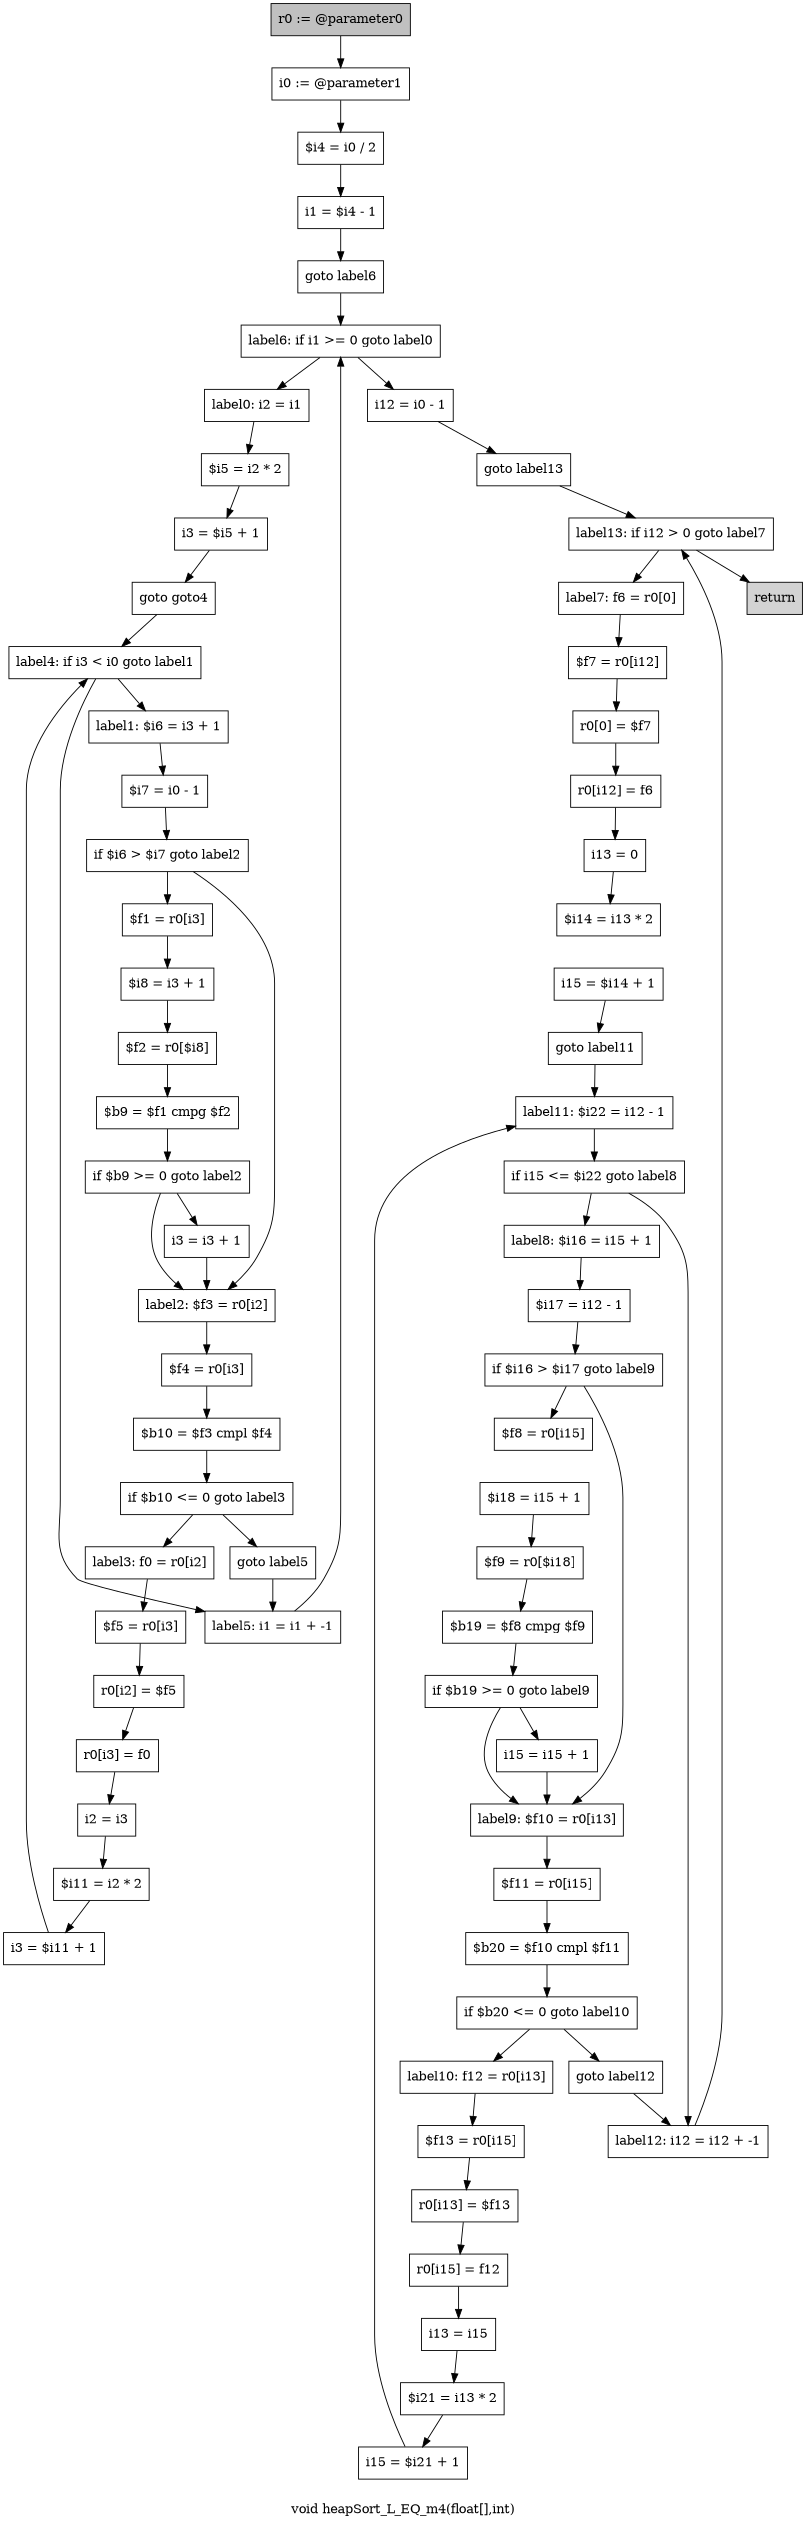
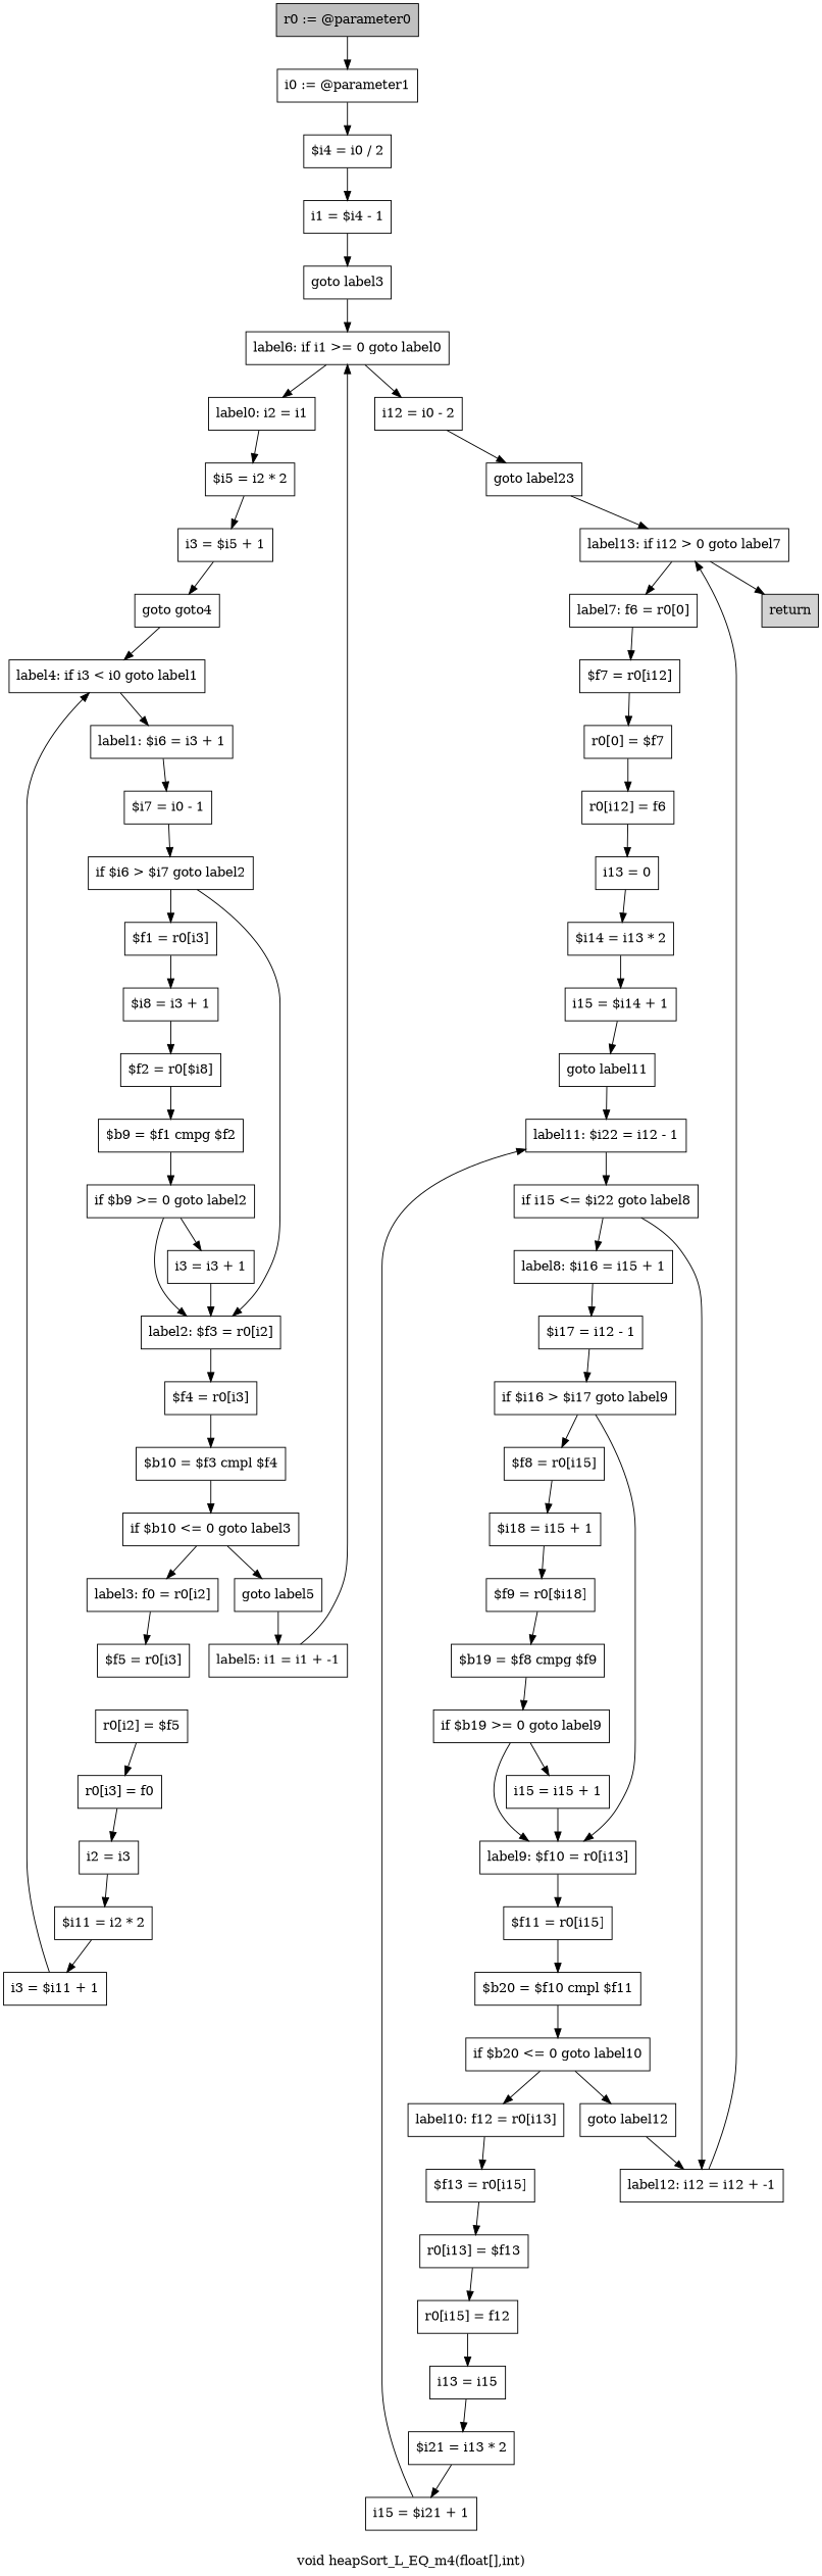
  digraph {
    label="void heapSort_L_EQ_m4(float[],int)"
    node [shape=box]
    n1 [fillcolor=gray label="r0 := @parameter0" style=filled]
    n2 [label="i0 := @parameter1"]
    n3 [label="$i4 = i0 / 2"]
    n4 [label="i1 = $i4 - 1"]
-   n5 [label="goto label6"]
+   n5 [label="goto label3"]
    n6 [label="label6: if i1 >= 0 goto label0"]
    n7 [label="label0: i2 = i1"]
-   n8 [label="i12 = i0 - 1"]
+   n8 [label="i12 = i0 - 2"]
    n9 [label="$i5 = i2 * 2"]
-   n10 [label="goto label13"]
+   n10 [label="goto label23"]
    n11 [label="i3 = $i5 + 1"]
    n12 [label="goto goto4"]
    n13 [label="label4: if i3 < i0 goto label1"]
    n14 [label="label1: $i6 = i3 + 1"]
    n15 [label="label5: i1 = i1 + -1"]
    n16 [label="$i7 = i0 - 1"]
    n17 [label="if $i6 > $i7 goto label2"]
    n18 [label="$f1 = r0[i3]"]
    n19 [label="label2: $f3 = r0[i2]"]
    n20 [label="$i8 = i3 + 1"]
    n21 [label="$f4 = r0[i3]"]
    n22 [label="$f2 = r0[$i8]"]
    n23 [label="$b10 = $f3 cmpl $f4"]
    n24 [label="$b9 = $f1 cmpg $f2"]
    n25 [label="if $b9 >= 0 goto label2"]
    n26 [label="i3 = i3 + 1"]
    n27 [label="if $b10 <= 0 goto label3"]
    n28 [label="goto label5"]
    n29 [label="label3: f0 = r0[i2]"]
    n30 [label="$f5 = r0[i3]"]
    n31 [label="r0[i2] = $f5"]
    n32 [label="r0[i3] = f0"]
    n33 [label="i2 = i3"]
    n34 [label="$i11 = i2 * 2"]
    n35 [label="i3 = $i11 + 1"]
    n36 [label="label13: if i12 > 0 goto label7"]
    n37 [label="label7: f6 = r0[0]"]
    n38 [fillcolor=lightgray label=return style=filled]
    n39 [label="$f7 = r0[i12]"]
    n40 [label="r0[0] = $f7"]
    n41 [label="r0[i12] = f6"]
    n42 [label="i13 = 0"]
    n43 [label="$i14 = i13 * 2"]
    n44 [label="i15 = $i14 + 1"]
    n45 [label="goto label11"]
    n46 [label="label11: $i22 = i12 - 1"]
    n47 [label="if i15 <= $i22 goto label8"]
    n48 [label="label8: $i16 = i15 + 1"]
    n49 [label="label12: i12 = i12 + -1"]
    n50 [label="$i17 = i12 - 1"]
    n51 [label="if $i16 > $i17 goto label9"]
    n52 [label="$f8 = r0[i15]"]
    n53 [label="label9: $f10 = r0[i13]"]
    n54 [label="$i18 = i15 + 1"]
    n55 [label="$f11 = r0[i15]"]
    n56 [label="$f9 = r0[$i18]"]
    n57 [label="$b20 = $f10 cmpl $f11"]
    n58 [label="$b19 = $f8 cmpg $f9"]
    n59 [label="if $b19 >= 0 goto label9"]
    n60 [label="i15 = i15 + 1"]
    n61 [label="if $b20 <= 0 goto label10"]
    n62 [label="goto label12"]
    n63 [label="label10: f12 = r0[i13]"]
    n64 [label="$f13 = r0[i15]"]
    n65 [label="r0[i13] = $f13"]
    n66 [label="r0[i15] = f12"]
    n67 [label="i13 = i15"]
    n68 [label="$i21 = i13 * 2"]
    n69 [label="i15 = $i21 + 1"]
    n1 -> n2
    n2 -> n3
    n3 -> n4
    n4 -> n5
    n5 -> n6
    n6 -> n7
    n6 -> n8
    n7 -> n9
    n8 -> n10
    n9 -> n11
    n10 -> n36
    n11 -> n12
    n12 -> n13
    n13 -> n14
-   n13 -> n15
    n14 -> n16
    n15 -> n6
    n16 -> n17
    n17 -> n18
    n17 -> n19
    n18 -> n20
    n19 -> n21
    n20 -> n22
    n21 -> n23
    n22 -> n24
    n23 -> n27
    n24 -> n25
    n25 -> n19
    n25 -> n26
    n26 -> n19
    n27 -> n28
    n27 -> n29
    n28 -> n15
    n29 -> n30
-   n30 -> n31
    n31 -> n32
    n32 -> n33
    n33 -> n34
    n34 -> n35
    n35 -> n13
    n36 -> n37
    n36 -> n38
    n37 -> n39
    n39 -> n40
    n40 -> n41
    n41 -> n42
    n42 -> n43
+   n43 -> n44
    n44 -> n45
    n45 -> n46
    n46 -> n47
    n47 -> n48
    n47 -> n49
    n48 -> n50
    n49 -> n36
    n50 -> n51
    n51 -> n52
    n51 -> n53
+   n52 -> n54
    n53 -> n55
    n54 -> n56
    n55 -> n57
    n56 -> n58
    n57 -> n61
    n58 -> n59
    n59 -> n53
    n59 -> n60
    n60 -> n53
    n61 -> n62
    n61 -> n63
    n62 -> n49
    n63 -> n64
    n64 -> n65
    n65 -> n66
    n66 -> n67
    n67 -> n68
    n68 -> n69
    n69 -> n46
  }
